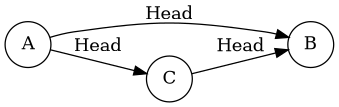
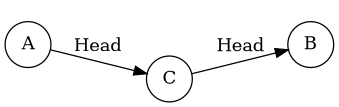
  digraph {
    rankdir=LR
    node [shape=circle]
    A
    B
    C
-   A -> B [label=Head]
    A -> C [label=Head]
    C -> B [label=Head]
  }
